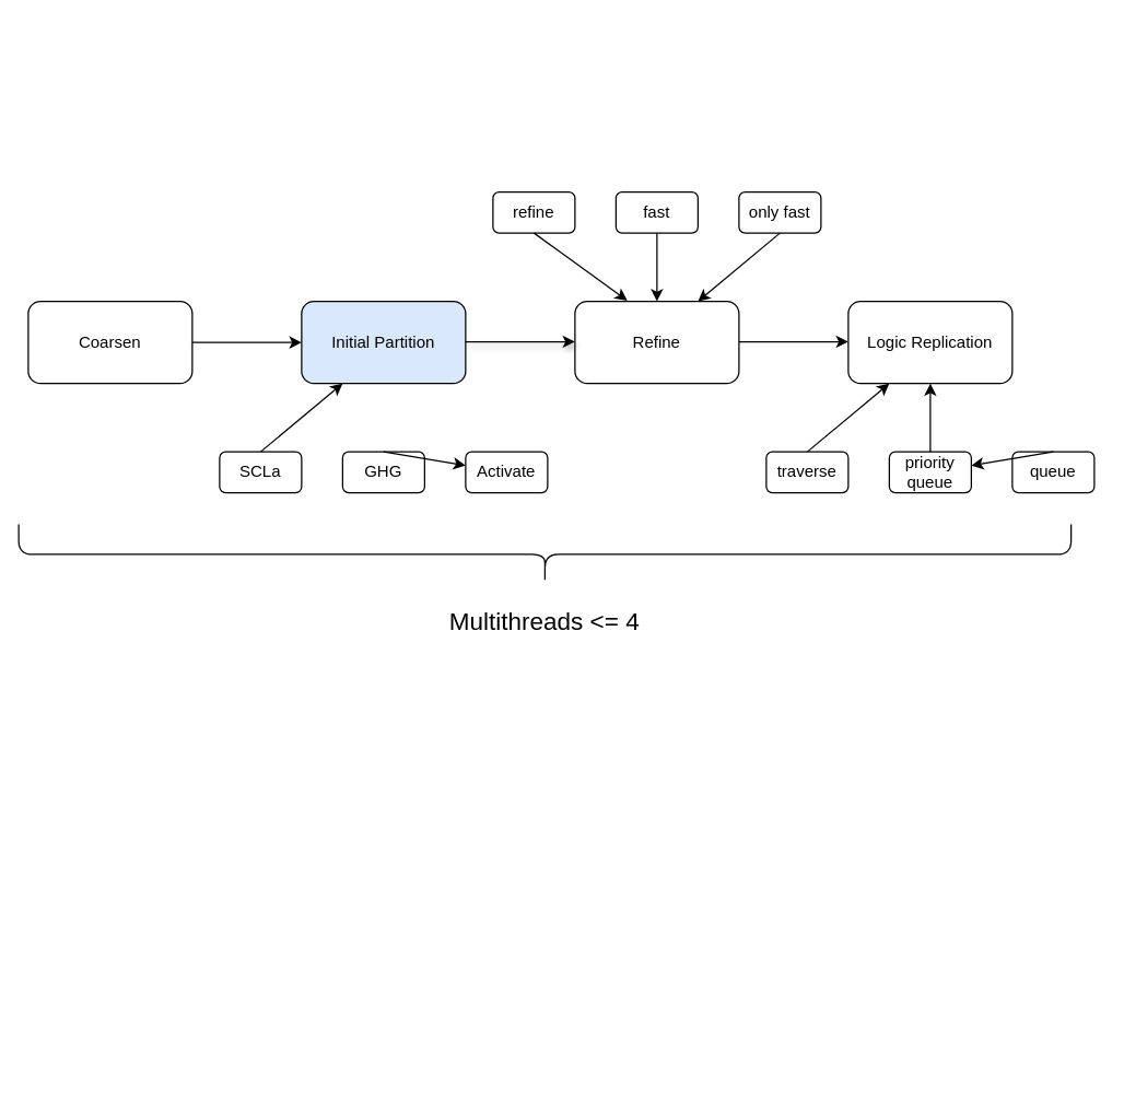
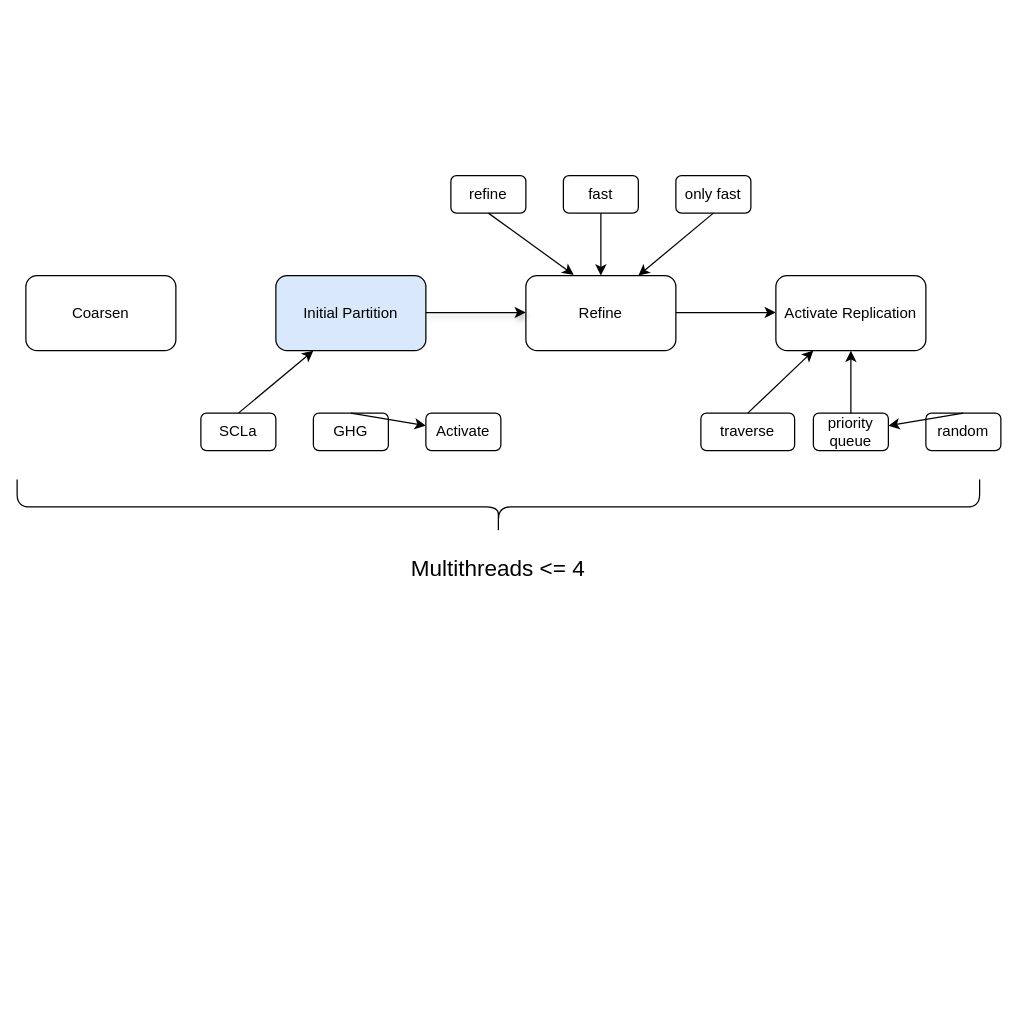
  <mxCell id="0" />
  <mxCell id="1" parent="0" />
  <mxCell id="2" value="Coarsen" style="rounded=1;whiteSpace=wrap;html=1;" vertex="1" parent="1"><mxGeometry x="20" y="220" width="120" height="60" as="geometry" /></mxCell>
  <mxCell id="3" value="Initial Partition" style="rounded=1;whiteSpace=wrap;html=1;fillColor=#dae8fc;" vertex="1" parent="1"><mxGeometry x="220" y="220" width="120" height="60" as="geometry" /></mxCell>
  <mxCell id="4" value="Refine" style="rounded=1;whiteSpace=wrap;html=1;" vertex="1" parent="1"><mxGeometry x="420" y="220" width="120" height="60" as="geometry" /></mxCell>
- <mxCell id="5" value="Logic Replication" style="rounded=1;whiteSpace=wrap;html=1;" vertex="1" parent="1"><mxGeometry x="620" y="220" width="120" height="60" as="geometry" /></mxCell>
+ <mxCell id="5" value="Activate Replication" style="rounded=1;whiteSpace=wrap;html=1;" vertex="1" parent="1"><mxGeometry x="620" y="220" width="120" height="60" as="geometry" /></mxCell>
  <mxCell id="6" value="SCLa" style="rounded=1;whiteSpace=wrap;html=1;" vertex="1" parent="1"><mxGeometry x="160" y="330" width="60" height="30" as="geometry" /></mxCell>
  <mxCell id="7" value="GHG" style="rounded=1;whiteSpace=wrap;html=1;" vertex="1" parent="1"><mxGeometry x="250" y="330" width="60" height="30" as="geometry" /></mxCell>
  <mxCell id="8" value="Activate" style="rounded=1;whiteSpace=wrap;html=1;" vertex="1" parent="1"><mxGeometry x="340" y="330" width="60" height="30" as="geometry" /></mxCell>
  <mxCell id="9" value="fast" style="rounded=1;whiteSpace=wrap;html=1;" vertex="1" parent="1"><mxGeometry x="450" y="140" width="60" height="30" as="geometry" /></mxCell>
  <mxCell id="10" value="refine" style="rounded=1;whiteSpace=wrap;html=1;" vertex="1" parent="1"><mxGeometry x="360" y="140" width="60" height="30" as="geometry" /></mxCell>
  <mxCell id="11" value="only fast" style="rounded=1;whiteSpace=wrap;html=1;" vertex="1" parent="1"><mxGeometry x="540" y="140" width="60" height="30" as="geometry" /></mxCell>
- <mxCell id="12" value="traverse" style="rounded=1;whiteSpace=wrap;html=1;" vertex="1" parent="1"><mxGeometry x="560" y="330" width="60" height="30" as="geometry" /></mxCell>
+ <mxCell id="12" value="traverse" style="rounded=1;whiteSpace=wrap;html=1;" vertex="1" parent="1"><mxGeometry x="560" y="330" width="75" height="30" as="geometry" /></mxCell>
  <mxCell id="13" value="priority queue" style="rounded=1;whiteSpace=wrap;html=1;" vertex="1" parent="1"><mxGeometry x="650" y="330" width="60" height="30" as="geometry" /></mxCell>
- <mxCell id="14" value="queue" style="rounded=1;whiteSpace=wrap;html=1;" vertex="1" parent="1"><mxGeometry x="740" y="330" width="60" height="30" as="geometry" /></mxCell>
- <mxCell id="15" value="" style="endArrow=classic;html=1;exitX=1;exitY=0.5;exitDx=0;exitDy=0;entryX=0;entryY=0.5;entryDx=0;entryDy=0;strokeColor=#000000;" edge="1" parent="1" source="2" target="3"><mxGeometry width="50" height="50" relative="1" as="geometry"><mxPoint x="170" y="290" as="sourcePoint" /><mxPoint x="220" y="240" as="targetPoint" /></mxGeometry></mxCell>
+ <mxCell id="14" value="random" style="rounded=1;whiteSpace=wrap;html=1;" vertex="1" parent="1"><mxGeometry x="740" y="330" width="60" height="30" as="geometry" /></mxCell>
  <mxCell id="16" value="" style="endArrow=classic;html=1;exitX=1;exitY=0.5;exitDx=0;exitDy=0;entryX=0;entryY=0.5;entryDx=0;entryDy=0;shadow=1;strokeColor=#000000;" edge="1" parent="1"><mxGeometry width="50" height="50" relative="1" as="geometry"><mxPoint x="340" y="249.5" as="sourcePoint" /><mxPoint x="420" y="249.5" as="targetPoint" /></mxGeometry></mxCell>
  <mxCell id="17" value="" style="endArrow=classic;html=1;exitX=1;exitY=0.5;exitDx=0;exitDy=0;entryX=0;entryY=0.5;entryDx=0;entryDy=0;strokeColor=#000000;" edge="1" parent="1"><mxGeometry width="50" height="50" relative="1" as="geometry"><mxPoint x="540" y="249.5" as="sourcePoint" /><mxPoint x="620" y="249.5" as="targetPoint" /></mxGeometry></mxCell>
  <mxCell id="18" value="" style="endArrow=classic;html=1;exitX=0.5;exitY=0;exitDx=0;exitDy=0;strokeColor=#000000;" edge="1" parent="1" source="12"><mxGeometry width="50" height="50" relative="1" as="geometry"><mxPoint x="600" y="330" as="sourcePoint" /><mxPoint x="650" y="280" as="targetPoint" /></mxGeometry></mxCell>
  <mxCell id="19" value="" style="endArrow=classic;html=1;exitX=0.5;exitY=0;exitDx=0;exitDy=0;strokeColor=#000000;" edge="1" parent="1" source="6"><mxGeometry width="50" height="50" relative="1" as="geometry"><mxPoint x="200" y="330" as="sourcePoint" /><mxPoint x="250" y="280" as="targetPoint" /></mxGeometry></mxCell>
  <mxCell id="20" value="" style="endArrow=classic;html=1;entryX=0.5;entryY=1;entryDx=0;entryDy=0;exitX=0.5;exitY=0;exitDx=0;exitDy=0;strokeColor=#000000;" edge="1" parent="1" source="13" target="5"><mxGeometry width="50" height="50" relative="1" as="geometry"><mxPoint x="690" y="390" as="sourcePoint" /><mxPoint x="740" y="340" as="targetPoint" /></mxGeometry></mxCell>
  <mxCell id="21" value="" style="endArrow=classic;html=1;exitX=0.5;exitY=0;exitDx=0;exitDy=0;strokeColor=#000000;" edge="1" parent="1" source="7" target="8"><mxGeometry width="50" height="50" relative="1" as="geometry"><mxPoint x="280" y="300" as="sourcePoint" /><mxPoint x="330" y="250" as="targetPoint" /></mxGeometry></mxCell>
  <mxCell id="22" value="" style="endArrow=classic;html=1;exitX=0.5;exitY=0;exitDx=0;exitDy=0;strokeColor=#000000;" edge="1" parent="1" source="14" target="13"><mxGeometry width="50" height="50" relative="1" as="geometry"><mxPoint x="745" y="320" as="sourcePoint" /><mxPoint x="795" y="270" as="targetPoint" /></mxGeometry></mxCell>
  <mxCell id="23" value="" style="endArrow=classic;html=1;entryX=0.319;entryY=-0.01;entryDx=0;entryDy=0;entryPerimeter=0;exitX=0.5;exitY=1;exitDx=0;exitDy=0;strokeColor=#000000;" edge="1" parent="1" source="10" target="4"><mxGeometry width="50" height="50" relative="1" as="geometry"><mxPoint x="410" y="120" as="sourcePoint" /><mxPoint x="460" y="70" as="targetPoint" /></mxGeometry></mxCell>
  <mxCell id="24" value="" style="endArrow=classic;html=1;entryX=0.5;entryY=0;entryDx=0;entryDy=0;exitX=0.5;exitY=1;exitDx=0;exitDy=0;strokeColor=#000000;" edge="1" parent="1" source="9" target="4"><mxGeometry width="50" height="50" relative="1" as="geometry"><mxPoint x="450" y="120" as="sourcePoint" /><mxPoint x="500" y="70" as="targetPoint" /></mxGeometry></mxCell>
  <mxCell id="25" value="" style="endArrow=classic;html=1;entryX=0.75;entryY=0;entryDx=0;entryDy=0;exitX=0.5;exitY=1;exitDx=0;exitDy=0;shadow=0;strokeColor=#000000;" edge="1" parent="1" source="11" target="4"><mxGeometry width="50" height="50" relative="1" as="geometry"><mxPoint x="620" y="130" as="sourcePoint" /><mxPoint x="670" y="80" as="targetPoint" /></mxGeometry></mxCell>
  <mxCell id="26" value="" style="shape=curlyBracket;whiteSpace=wrap;html=1;rounded=1;flipH=1;labelPosition=right;verticalLabelPosition=middle;align=left;verticalAlign=middle;rotation=90;size=0.5;fontColor=#000000;fillColor=#000000;strokeColor=#000000;" vertex="1" parent="1"><mxGeometry x="376" y="20" width="44" height="770" as="geometry" /></mxCell>
  <mxCell id="27" value="&lt;font style=&quot;font-size: 18px;&quot;&gt;Multithreads &amp;lt;= 4&lt;/font&gt;" style="text;html=1;align=center;verticalAlign=middle;whiteSpace=wrap;rounded=0;fontColor=#000000;" vertex="1" parent="1"><mxGeometry x="292" y="435" width="212" height="40" as="geometry" /></mxCell>
